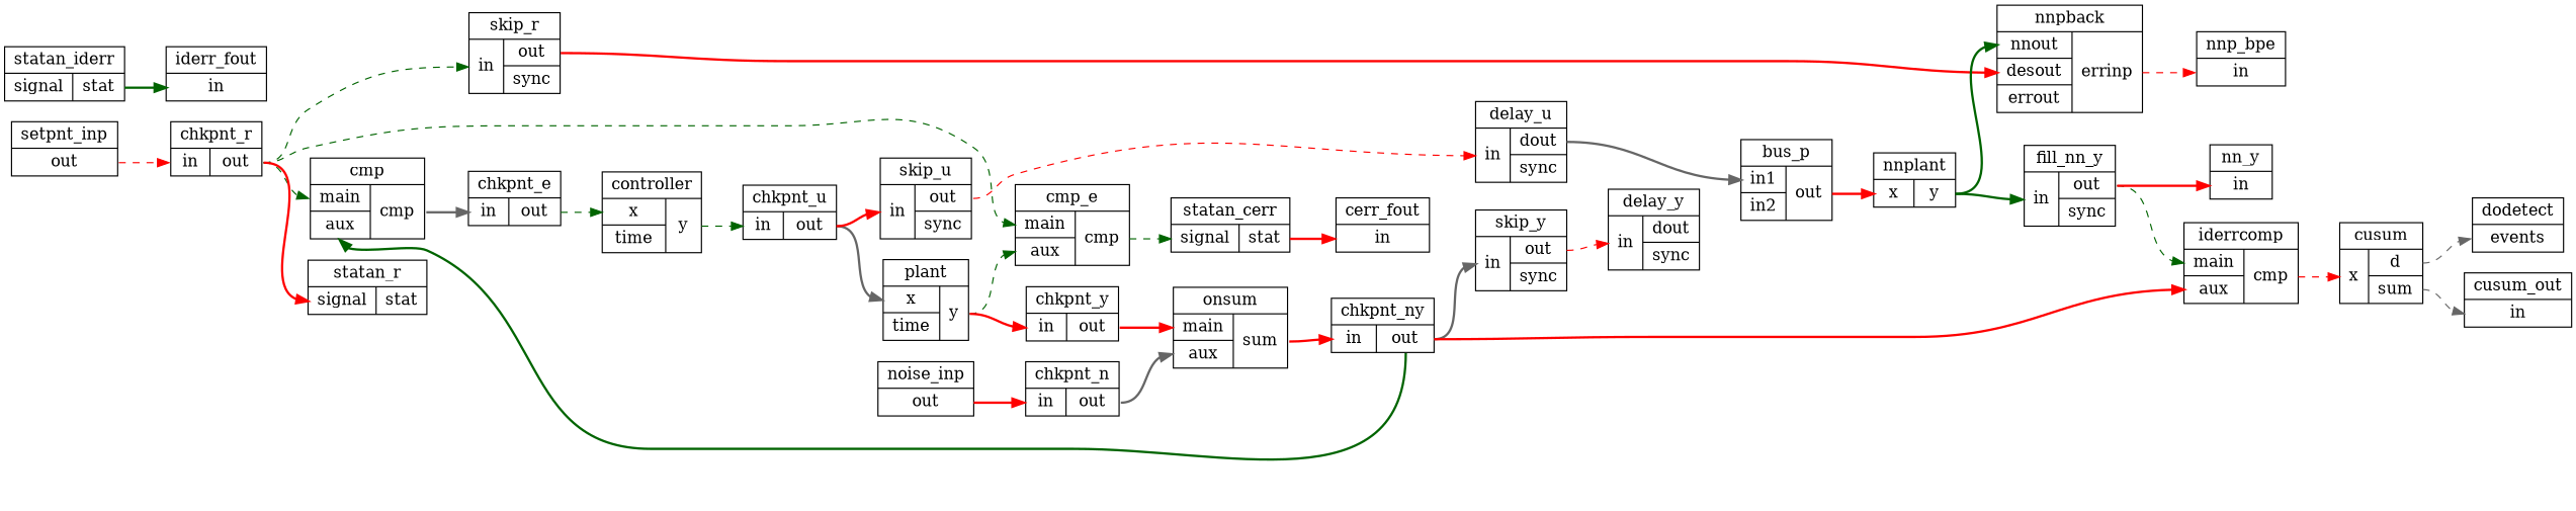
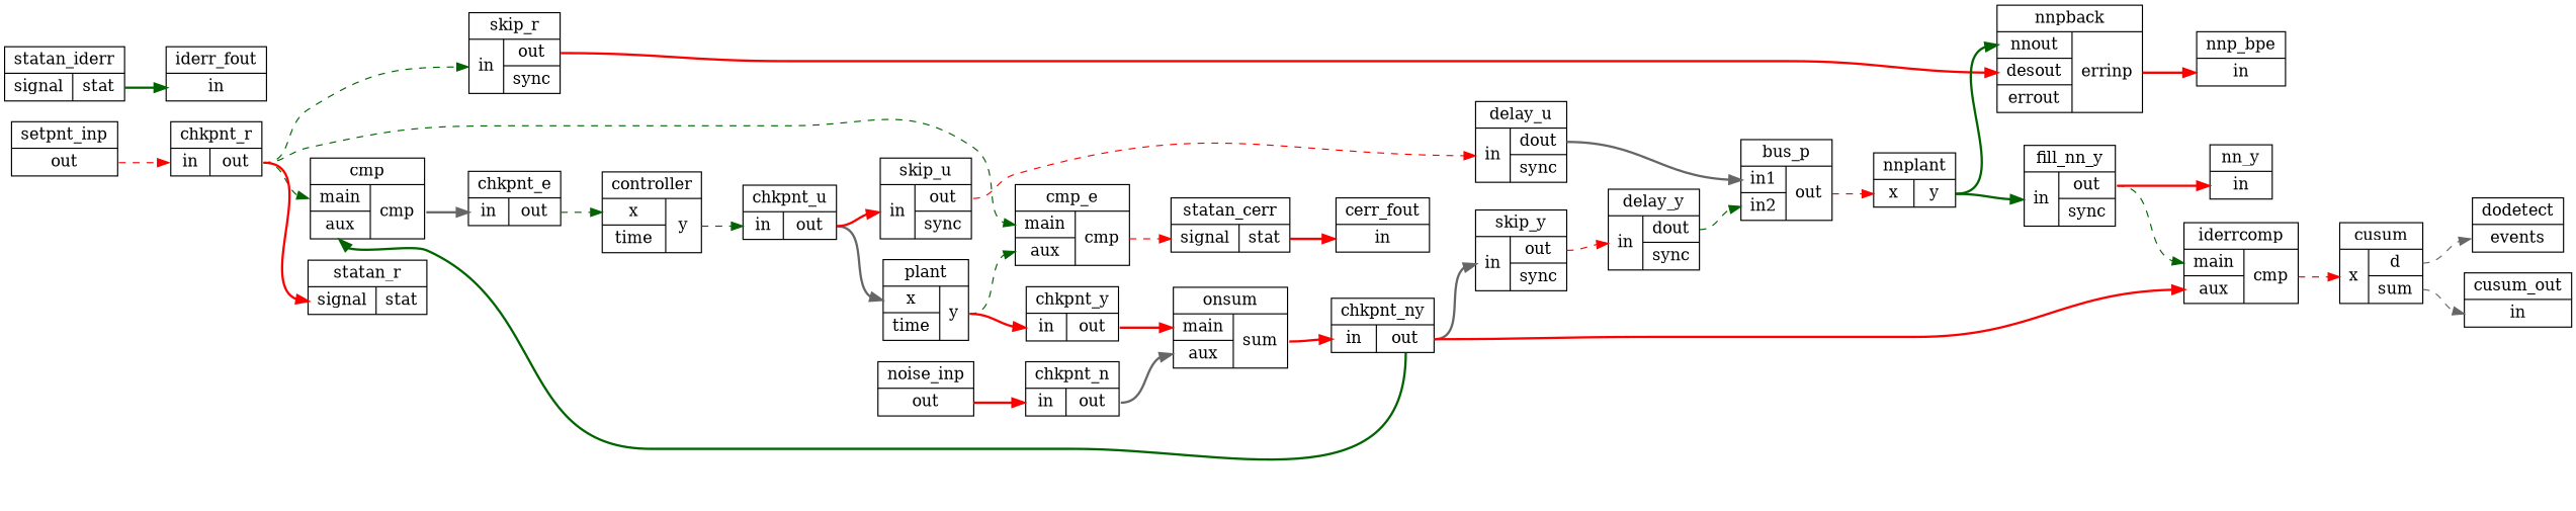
  digraph {
    rankdir=LR
    node [shape=record]
    edge [color=red headport=in style=bold tailport=out]
    n1 [label="setpnt_inp|{{<out>out}}"]
    n2 [label="chkpnt_r|{{<in>in}|{<out>out}}"]
    n3 [label="cmp|{{<main>main|<aux>aux}|{<cmp>cmp}}"]
    n4 [label="cmp_e|{{<main>main|<aux>aux}|{<cmp>cmp}}"]
    n5 [label="skip_r|{{<in>in}|{<out>out|<sync>sync}}"]
    n6 [label="statan_r|{{<signal>signal}|{<stat>stat}}"]
    n7 [label="chkpnt_e|{{<in>in}|{<out>out}}"]
    n8 [label="statan_cerr|{{<signal>signal}|{<stat>stat}}"]
    n9 [label="nnpback|{{<nnout>nnout|<desout>desout|<errout>errout}|{<errinp>errinp}}"]
    n10 [label="controller|{{<x>x|<time>time}|{<y>y}}"]
    n11 [label="chkpnt_u|{{<in>in}|{<out>out}}"]
    n12 [label="plant|{{<x>x|<time>time}|{<y>y}}"]
    n13 [label="skip_u|{{<in>in}|{<out>out|<sync>sync}}"]
    n14 [label="chkpnt_y|{{<in>in}|{<out>out}}"]
    n15 [label="delay_u|{{<in>in}|{<dout>dout|<sync>sync}}"]
    n16 [label="onsum|{{<main>main|<aux>aux}|{<sum>sum}}"]
    n17 [label="chkpnt_ny|{{<in>in}|{<out>out}}"]
    n18 [label="skip_y|{{<in>in}|{<out>out|<sync>sync}}"]
    n19 [label="iderrcomp|{{<main>main|<aux>aux}|{<cmp>cmp}}"]
    n20 [label="delay_y|{{<in>in}|{<dout>dout|<sync>sync}}"]
    n21 [label="cusum|{{<x>x}|{<d>d|<sum>sum}}"]
    n22 [label="noise_inp|{{<out>out}}"]
    n23 [label="chkpnt_n|{{<in>in}|{<out>out}}"]
    n24 [label="bus_p|{{<in1>in1|<in2>in2}|{<out>out}}"]
    n25 [label="nnplant|{{<x>x}|{<y>y}}"]
    n26 [label="fill_nn_y|{{<in>in}|{<out>out|<sync>sync}}"]
    n27 [label="nn_y|{{<in>in}}"]
    n28 [label="nnp_bpe|{{<in>in}}"]
    n29 [label="statan_iderr|{{<signal>signal}|{<stat>stat}}"]
    n30 [label="iderr_fout|{{<in>in}}"]
    n31 [label="cusum_out|{{<in>in}}"]
    n32 [label="dodetect|{{<events>events}}"]
    n33 [label="cerr_fout|{{<in>in}}"]
    n1 -> n2 [style=dashed]
    n2 -> n3 [color=darkgreen headport=main style=dashed]
    n2 -> n4 [color=darkgreen headport=main style=dashed]
    n2 -> n5 [color=darkgreen style=dashed]
    n2 -> n6 [headport=signal]
    n3 -> n7 [color=gray40 tailport=cmp]
-   n4 -> n8 [color=darkgreen headport=signal style=dashed tailport=cmp]
+   n4 -> n8 [headport=signal style=dashed tailport=cmp]
    n5 -> n9 [headport=desout]
    n7 -> n10 [color=darkgreen headport=x style=dashed]
    n8 -> n33 [tailport=stat]
-   n9 -> n28 [style=dashed tailport=errinp]
+   n9 -> n28 [tailport=errinp]
    n10 -> n11 [color=darkgreen style=dashed tailport=y]
    n11 -> n12 [color=gray40 headport=x]
    n11 -> n13
    n12 -> n4 [color=darkgreen headport=aux style=dashed tailport=y]
    n12 -> n14 [tailport=y]
    n13 -> n15 [style=dashed]
    n14 -> n16 [headport=main]
    n15 -> n24 [color=gray40 headport=in1 tailport=dout]
    n16 -> n17 [tailport=sum]
    n17 -> n3 [color=darkgreen headport=aux]
    n17 -> n18 [color=gray40]
    n17 -> n19 [headport=aux]
    n18 -> n20 [style=dashed]
    n19 -> n21 [headport=x style=dashed tailport=cmp]
+   n20 -> n24 [color=darkgreen headport=in2 style=dashed tailport=dout]
    n21 -> n31 [color=gray40 style=dashed tailport=sum]
    n21 -> n32 [color=gray40 headport=events style=dashed tailport=d]
    n22 -> n23
    n23 -> n16 [color=gray40 headport=aux]
-   n24 -> n25 [headport=x]
+   n24 -> n25 [headport=x style=dashed]
    n25 -> n9 [color=darkgreen headport=nnout tailport=y]
    n25 -> n26 [color=darkgreen tailport=y]
    n26 -> n19 [color=darkgreen headport=main style=dashed]
    n26 -> n27
    n29 -> n30 [color=darkgreen tailport=stat]
  }
